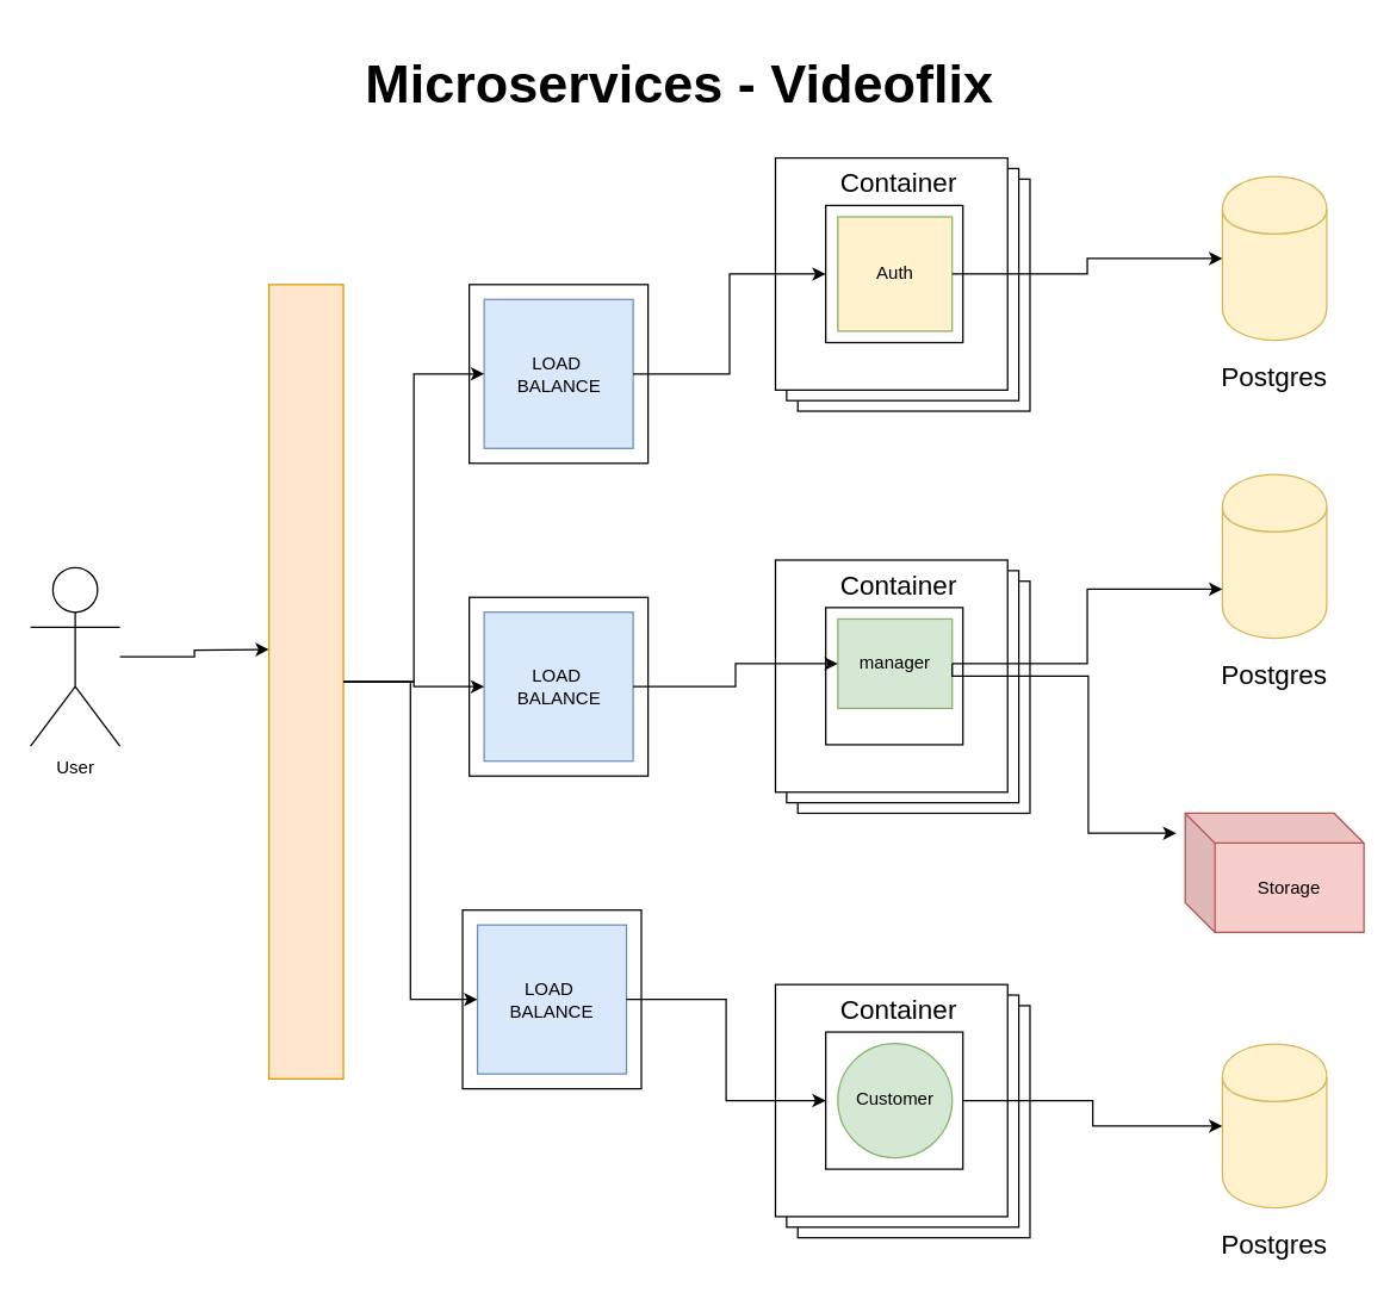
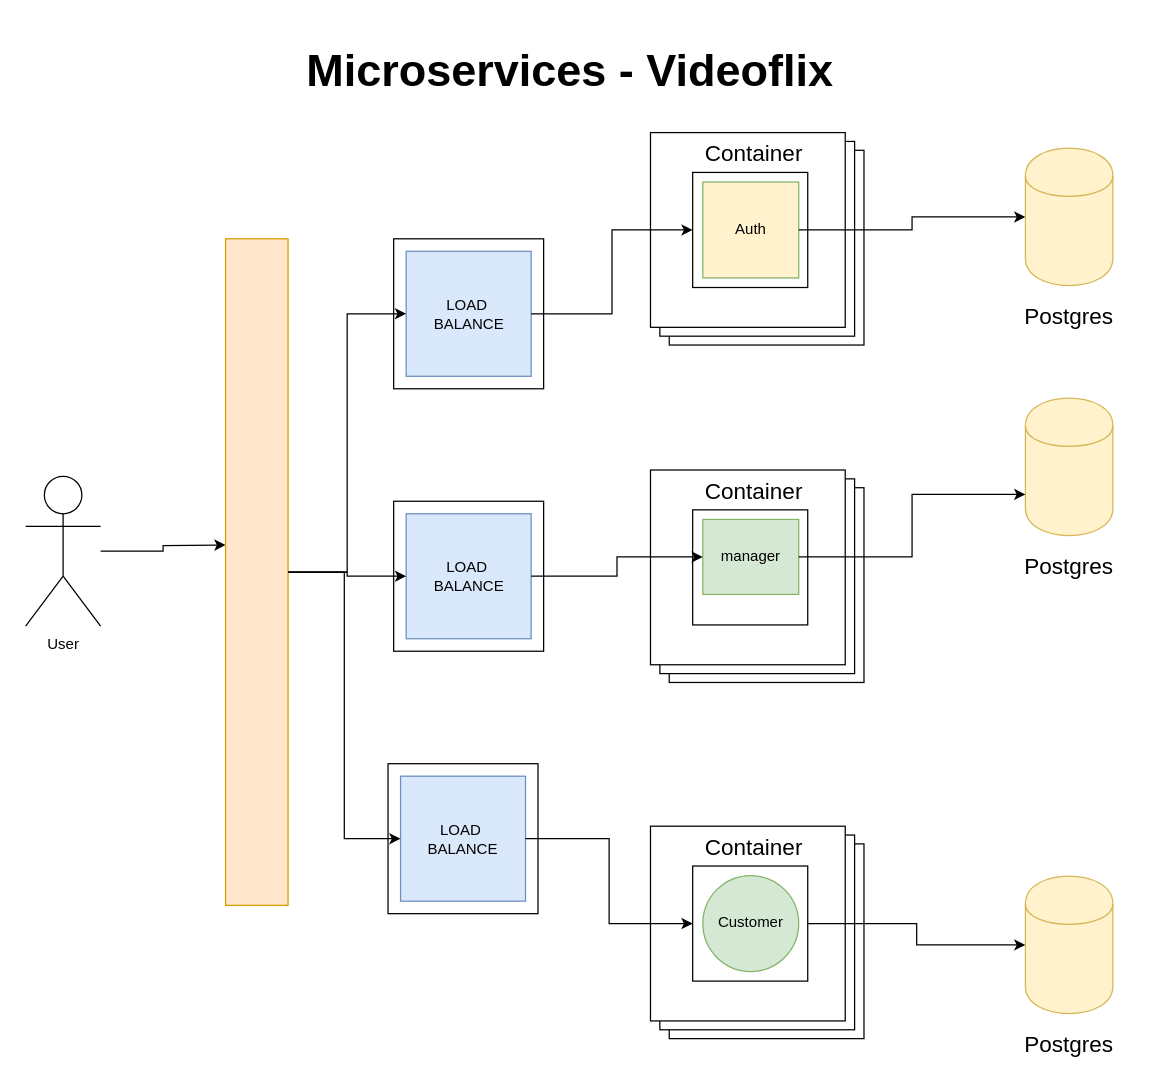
  <mxCell id="0" />
  <mxCell id="1" parent="0" />
  <mxCell id="2" style="edgeStyle=orthogonalEdgeStyle;rounded=0;orthogonalLoop=1;jettySize=auto;html=1;" parent="1" source="3" edge="1"><mxGeometry relative="1" as="geometry"><mxPoint x="180" y="435.5" as="targetPoint" /></mxGeometry></mxCell>
  <mxCell id="3" value="User" style="shape=umlActor;verticalLabelPosition=bottom;labelBackgroundColor=#ffffff;verticalAlign=top;html=1;outlineConnect=0;" parent="1" vertex="1"><mxGeometry x="20" y="380.5" width="60" height="120" as="geometry" /></mxCell>
  <mxCell id="4" value="&lt;h1&gt;Microservices - Videoflix&lt;/h1&gt;" style="text;html=1;strokeColor=none;fillColor=none;spacing=5;spacingTop=-20;whiteSpace=wrap;overflow=hidden;rounded=0;fontSize=18;" parent="1" vertex="1"><mxGeometry x="240" y="20.5" width="435" height="70" as="geometry" /></mxCell>
  <mxCell id="5" value="" style="group" parent="1" vertex="1" connectable="0"><mxGeometry x="160" y="190.5" width="90" height="640" as="geometry" /></mxCell>
  <mxCell id="6" value="" style="rounded=0;whiteSpace=wrap;html=1;fillColor=#ffe6cc;strokeColor=#d79b00;" parent="5" vertex="1"><mxGeometry x="20" width="50" height="533.333" as="geometry" /></mxCell>
  <mxCell id="7" value="" style="group" parent="1" vertex="1" connectable="0"><mxGeometry x="314.5" y="190.5" width="120" height="120" as="geometry" /></mxCell>
  <mxCell id="8" value="" style="whiteSpace=wrap;html=1;aspect=fixed;" parent="7" vertex="1"><mxGeometry width="120" height="120" as="geometry" /></mxCell>
  <mxCell id="9" value="LOAD&amp;nbsp;&lt;br&gt;BALANCE" style="whiteSpace=wrap;html=1;aspect=fixed;fillColor=#dae8fc;strokeColor=#6c8ebf;" parent="7" vertex="1"><mxGeometry x="10" y="10" width="100" height="100" as="geometry" /></mxCell>
  <mxCell id="10" value="" style="group" parent="1" vertex="1" connectable="0"><mxGeometry x="314.5" y="400.5" width="120" height="120" as="geometry" /></mxCell>
  <mxCell id="11" value="" style="whiteSpace=wrap;html=1;aspect=fixed;" parent="10" vertex="1"><mxGeometry width="120" height="120" as="geometry" /></mxCell>
  <mxCell id="12" value="LOAD&amp;nbsp;&lt;br&gt;BALANCE" style="whiteSpace=wrap;html=1;aspect=fixed;fillColor=#dae8fc;strokeColor=#6c8ebf;" parent="10" vertex="1"><mxGeometry x="10" y="10" width="100" height="100" as="geometry" /></mxCell>
  <mxCell id="13" value="" style="group" parent="1" vertex="1" connectable="0"><mxGeometry x="310" y="610.5" width="120" height="120" as="geometry" /></mxCell>
  <mxCell id="14" value="" style="whiteSpace=wrap;html=1;aspect=fixed;" parent="13" vertex="1"><mxGeometry width="120" height="120" as="geometry" /></mxCell>
  <mxCell id="15" value="LOAD&amp;nbsp;&lt;br&gt;BALANCE" style="whiteSpace=wrap;html=1;aspect=fixed;fillColor=#dae8fc;strokeColor=#6c8ebf;" parent="13" vertex="1"><mxGeometry x="10" y="10" width="100" height="100" as="geometry" /></mxCell>
  <mxCell id="16" value="" style="group" parent="1" vertex="1" connectable="0"><mxGeometry x="520" y="105.5" width="180" height="170" as="geometry" /></mxCell>
  <mxCell id="17" value="" style="whiteSpace=wrap;html=1;aspect=fixed;" parent="16" vertex="1"><mxGeometry x="15" y="14.167" width="155.833" height="155.833" as="geometry" /></mxCell>
  <mxCell id="18" value="" style="whiteSpace=wrap;html=1;aspect=fixed;" parent="16" vertex="1"><mxGeometry x="7.5" y="7.083" width="155.833" height="155.833" as="geometry" /></mxCell>
  <mxCell id="19" value="" style="whiteSpace=wrap;html=1;aspect=fixed;" parent="16" vertex="1"><mxGeometry width="155.833" height="155.833" as="geometry" /></mxCell>
  <mxCell id="20" value="" style="group" parent="16" vertex="1" connectable="0"><mxGeometry x="33.75" y="31.875" width="97.5" height="92.083" as="geometry" /></mxCell>
  <mxCell id="21" value="" style="whiteSpace=wrap;html=1;aspect=fixed;" parent="20" vertex="1"><mxGeometry width="92.083" height="92.083" as="geometry" /></mxCell>
  <mxCell id="22" value="Auth" style="whiteSpace=wrap;html=1;aspect=fixed;fillColor=#fff2cc;strokeColor=#82b366;" parent="20" vertex="1"><mxGeometry x="8.125" y="7.674" width="76.736" height="76.736" as="geometry" /></mxCell>
  <mxCell id="23" value="Container" style="text;html=1;strokeColor=none;fillColor=none;align=center;verticalAlign=middle;whiteSpace=wrap;rounded=0;fontSize=18;" parent="16" vertex="1"><mxGeometry x="48.75" y="7.083" width="67.5" height="21.25" as="geometry" /></mxCell>
  <mxCell id="24" value="" style="group" parent="1" vertex="1" connectable="0"><mxGeometry x="820" y="118" width="70" height="145" as="geometry" /></mxCell>
  <mxCell id="25" value="" style="shape=cylinder;whiteSpace=wrap;html=1;boundedLbl=1;backgroundOutline=1;fontSize=18;fillColor=#fff2cc;strokeColor=#d6b656;" parent="24" vertex="1"><mxGeometry width="70" height="110" as="geometry" /></mxCell>
  <mxCell id="26" value="Postgres" style="text;html=1;strokeColor=none;fillColor=none;align=center;verticalAlign=middle;whiteSpace=wrap;rounded=0;fontSize=18;" parent="24" vertex="1"><mxGeometry x="15" y="125" width="40" height="20" as="geometry" /></mxCell>
  <mxCell id="27" value="" style="group" parent="1" vertex="1" connectable="0"><mxGeometry x="520" y="375.5" width="180" height="170" as="geometry" /></mxCell>
  <mxCell id="28" value="" style="whiteSpace=wrap;html=1;aspect=fixed;" parent="27" vertex="1"><mxGeometry x="15" y="14.167" width="155.833" height="155.833" as="geometry" /></mxCell>
  <mxCell id="29" value="" style="whiteSpace=wrap;html=1;aspect=fixed;" parent="27" vertex="1"><mxGeometry x="7.5" y="7.083" width="155.833" height="155.833" as="geometry" /></mxCell>
  <mxCell id="30" value="" style="whiteSpace=wrap;html=1;aspect=fixed;" parent="27" vertex="1"><mxGeometry width="155.833" height="155.833" as="geometry" /></mxCell>
  <mxCell id="31" value="" style="group" parent="27" vertex="1" connectable="0"><mxGeometry x="33.75" y="31.875" width="97.5" height="92.083" as="geometry" /></mxCell>
  <mxCell id="32" value="" style="whiteSpace=wrap;html=1;aspect=fixed;" parent="31" vertex="1"><mxGeometry width="92.083" height="92.083" as="geometry" /></mxCell>
  <mxCell id="33" value="manager" style="whiteSpace=wrap;html=1;aspect=fixed;fillColor=#d5e8d4;strokeColor=#82b366;" parent="31" vertex="1"><mxGeometry x="8.125" y="7.674" width="76.736" height="60" as="geometry" /></mxCell>
  <mxCell id="34" value="Container" style="text;html=1;strokeColor=none;fillColor=none;align=center;verticalAlign=middle;whiteSpace=wrap;rounded=0;fontSize=18;" parent="27" vertex="1"><mxGeometry x="48.75" y="7.083" width="67.5" height="21.25" as="geometry" /></mxCell>
  <mxCell id="35" value="" style="group" parent="1" vertex="1" connectable="0"><mxGeometry x="520" y="660.5" width="180" height="170" as="geometry" /></mxCell>
  <mxCell id="36" value="" style="whiteSpace=wrap;html=1;aspect=fixed;" parent="35" vertex="1"><mxGeometry x="15" y="14.167" width="155.833" height="155.833" as="geometry" /></mxCell>
  <mxCell id="37" value="" style="whiteSpace=wrap;html=1;aspect=fixed;" parent="35" vertex="1"><mxGeometry x="7.5" y="7.083" width="155.833" height="155.833" as="geometry" /></mxCell>
  <mxCell id="38" value="" style="whiteSpace=wrap;html=1;aspect=fixed;" parent="35" vertex="1"><mxGeometry width="155.833" height="155.833" as="geometry" /></mxCell>
  <mxCell id="39" value="" style="group" parent="35" vertex="1" connectable="0"><mxGeometry x="33.75" y="31.875" width="97.5" height="92.083" as="geometry" /></mxCell>
  <mxCell id="40" value="" style="whiteSpace=wrap;html=1;aspect=fixed;" parent="39" vertex="1"><mxGeometry width="92.083" height="92.083" as="geometry" /></mxCell>
  <mxCell id="41" value="Customer" style="ellipse;whiteSpace=wrap;html=1;aspect=fixed;fillColor=#d5e8d4;strokeColor=#82b366;" parent="39" vertex="1"><mxGeometry x="8.125" y="7.674" width="76.736" height="76.736" as="geometry" /></mxCell>
  <mxCell id="42" value="Container" style="text;html=1;strokeColor=none;fillColor=none;align=center;verticalAlign=middle;whiteSpace=wrap;rounded=0;fontSize=18;" parent="35" vertex="1"><mxGeometry x="48.75" y="7.083" width="67.5" height="21.25" as="geometry" /></mxCell>
  <mxCell id="43" value="" style="group" parent="1" vertex="1" connectable="0"><mxGeometry x="820" y="318" width="70" height="145" as="geometry" /></mxCell>
  <mxCell id="44" value="" style="shape=cylinder;whiteSpace=wrap;html=1;boundedLbl=1;backgroundOutline=1;fontSize=18;fillColor=#fff2cc;strokeColor=#d6b656;" parent="43" vertex="1"><mxGeometry width="70" height="110" as="geometry" /></mxCell>
  <mxCell id="45" value="Postgres" style="text;html=1;strokeColor=none;fillColor=none;align=center;verticalAlign=middle;whiteSpace=wrap;rounded=0;fontSize=18;" parent="43" vertex="1"><mxGeometry x="15" y="125" width="40" height="20" as="geometry" /></mxCell>
  <mxCell id="46" value="" style="group" parent="1" vertex="1" connectable="0"><mxGeometry x="820" y="700.5" width="70" height="145" as="geometry" /></mxCell>
  <mxCell id="47" value="" style="shape=cylinder;whiteSpace=wrap;html=1;boundedLbl=1;backgroundOutline=1;fontSize=18;fillColor=#fff2cc;strokeColor=#d6b656;" parent="46" vertex="1"><mxGeometry width="70" height="110" as="geometry" /></mxCell>
  <mxCell id="48" value="Postgres" style="text;html=1;strokeColor=none;fillColor=none;align=center;verticalAlign=middle;whiteSpace=wrap;rounded=0;fontSize=18;" parent="46" vertex="1"><mxGeometry x="15" y="125" width="40" height="20" as="geometry" /></mxCell>
- <mxCell id="49" value="Storage" style="shape=cube;whiteSpace=wrap;html=1;boundedLbl=1;backgroundOutline=1;darkOpacity=0.05;darkOpacity2=0.1;fillColor=#f8cecc;strokeColor=#b85450;" parent="1" vertex="1"><mxGeometry x="795" y="545.5" width="120" height="80" as="geometry" /></mxCell>
  <mxCell id="50" style="edgeStyle=orthogonalEdgeStyle;rounded=0;orthogonalLoop=1;jettySize=auto;html=1;entryX=0;entryY=0.5;entryDx=0;entryDy=0;" parent="1" source="6" target="12" edge="1"><mxGeometry relative="1" as="geometry" /></mxCell>
  <mxCell id="51" style="edgeStyle=orthogonalEdgeStyle;rounded=0;orthogonalLoop=1;jettySize=auto;html=1;entryX=0;entryY=0.5;entryDx=0;entryDy=0;" parent="1" source="6" target="9" edge="1"><mxGeometry relative="1" as="geometry" /></mxCell>
  <mxCell id="52" style="edgeStyle=orthogonalEdgeStyle;rounded=0;orthogonalLoop=1;jettySize=auto;html=1;entryX=0;entryY=0.5;entryDx=0;entryDy=0;" parent="1" source="6" target="15" edge="1"><mxGeometry relative="1" as="geometry" /></mxCell>
  <mxCell id="53" style="edgeStyle=orthogonalEdgeStyle;rounded=0;orthogonalLoop=1;jettySize=auto;html=1;entryX=0;entryY=0.5;entryDx=0;entryDy=0;" parent="1" source="9" target="21" edge="1"><mxGeometry relative="1" as="geometry" /></mxCell>
  <mxCell id="54" style="edgeStyle=orthogonalEdgeStyle;rounded=0;orthogonalLoop=1;jettySize=auto;html=1;exitX=1;exitY=0.5;exitDx=0;exitDy=0;entryX=0;entryY=0.5;entryDx=0;entryDy=0;" parent="1" source="22" target="25" edge="1"><mxGeometry relative="1" as="geometry" /></mxCell>
  <mxCell id="55" style="edgeStyle=orthogonalEdgeStyle;rounded=0;orthogonalLoop=1;jettySize=auto;html=1;entryX=0;entryY=0.5;entryDx=0;entryDy=0;" parent="1" source="12" target="33" edge="1"><mxGeometry relative="1" as="geometry" /></mxCell>
  <mxCell id="56" style="edgeStyle=orthogonalEdgeStyle;rounded=0;orthogonalLoop=1;jettySize=auto;html=1;exitX=1;exitY=0.5;exitDx=0;exitDy=0;entryX=0;entryY=0.7;entryDx=0;entryDy=0;" parent="1" source="33" target="44" edge="1"><mxGeometry relative="1" as="geometry" /></mxCell>
- <mxCell id="57" style="edgeStyle=orthogonalEdgeStyle;rounded=0;orthogonalLoop=1;jettySize=auto;html=1;exitX=1;exitY=0.5;exitDx=0;exitDy=0;entryX=-0.049;entryY=0.167;entryDx=0;entryDy=0;entryPerimeter=0;" parent="1" source="33" target="49" edge="1"><mxGeometry relative="1" as="geometry"><Array as="points"><mxPoint x="730" y="453.5" /><mxPoint x="730" y="558.5" /></Array></mxGeometry></mxCell>
  <mxCell id="58" style="edgeStyle=orthogonalEdgeStyle;rounded=0;orthogonalLoop=1;jettySize=auto;html=1;exitX=1;exitY=0.5;exitDx=0;exitDy=0;entryX=0;entryY=0.5;entryDx=0;entryDy=0;" parent="1" source="15" target="40" edge="1"><mxGeometry relative="1" as="geometry" /></mxCell>
  <mxCell id="59" style="edgeStyle=orthogonalEdgeStyle;rounded=0;orthogonalLoop=1;jettySize=auto;html=1;exitX=1;exitY=0.5;exitDx=0;exitDy=0;entryX=0;entryY=0.5;entryDx=0;entryDy=0;" parent="1" source="40" target="47" edge="1"><mxGeometry relative="1" as="geometry" /></mxCell>
